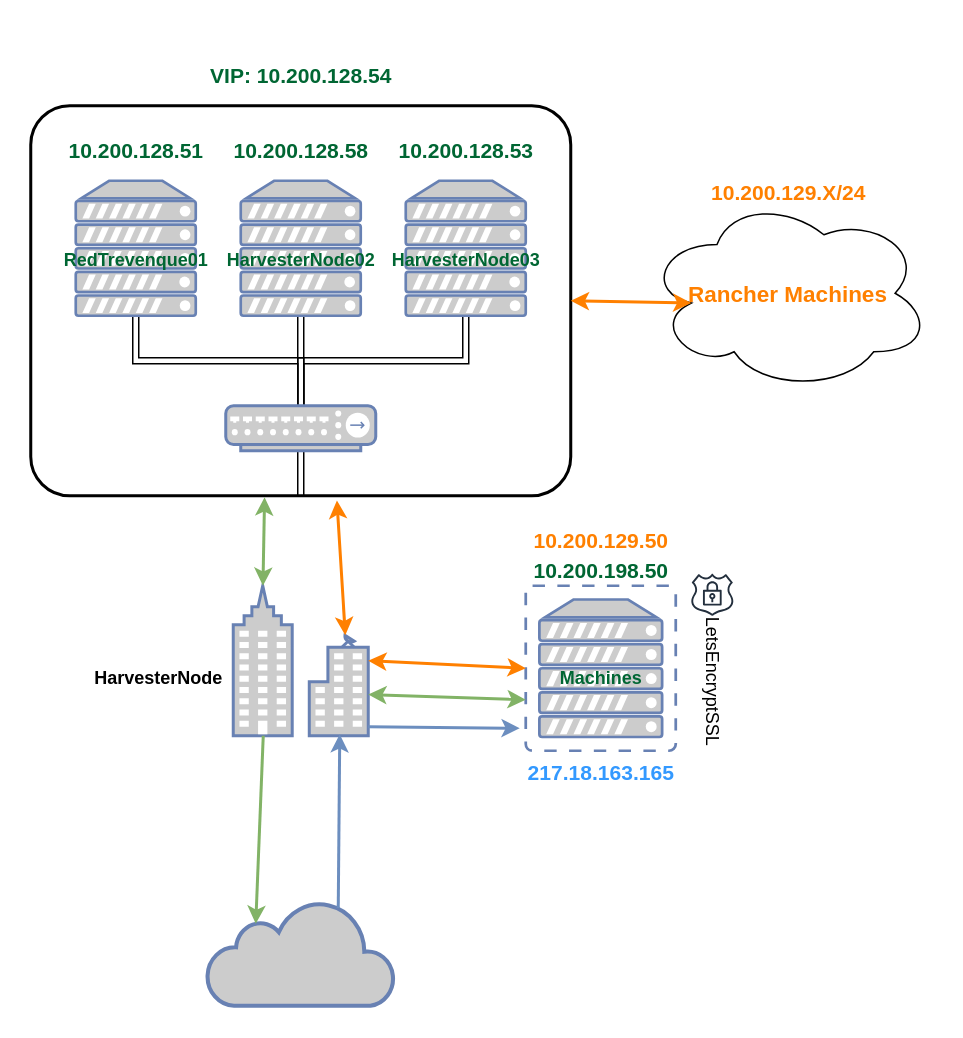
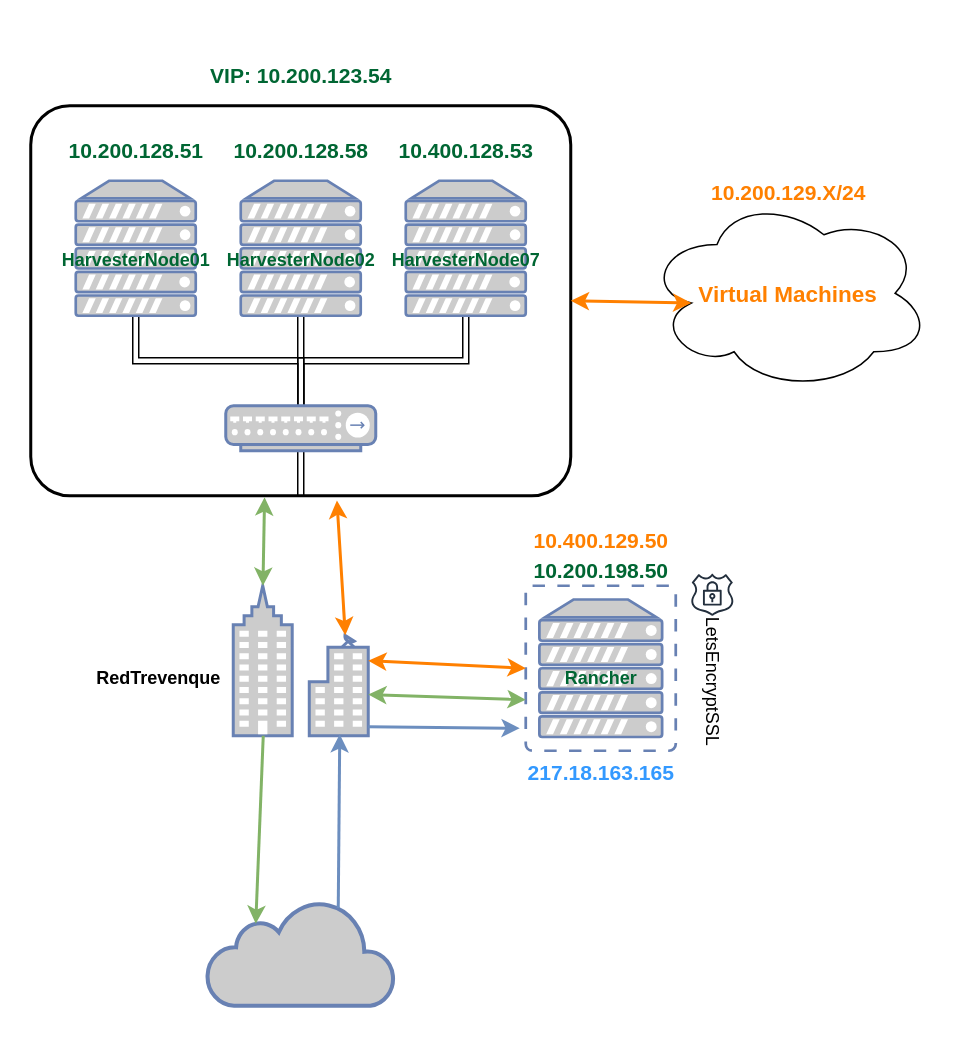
  <mxCell id="0" />
  <mxCell id="1" parent="0" />
  <mxCell id="2" value="" style="rounded=1;arcSize=10;dashed=0;fillColor=none;gradientColor=none;strokeWidth=2;" parent="1" vertex="1"><mxGeometry x="20" y="70" width="360" height="260" as="geometry" /></mxCell>
  <mxCell id="3" style="edgeStyle=orthogonalEdgeStyle;rounded=0;orthogonalLoop=1;jettySize=auto;html=1;exitX=0.5;exitY=1;exitDx=0;exitDy=0;exitPerimeter=0;shape=link;" parent="1" source="4" target="11" edge="1"><mxGeometry relative="1" as="geometry" /></mxCell>
  <mxCell id="4" value="" style="fontColor=#0066CC;verticalAlign=top;verticalLabelPosition=bottom;labelPosition=center;align=center;html=1;outlineConnect=0;fillColor=#CCCCCC;strokeColor=#6881B3;gradientColor=none;gradientDirection=north;strokeWidth=2;shape=mxgraph.networks.server;" parent="1" vertex="1"><mxGeometry x="50" y="120" width="80" height="90" as="geometry" /></mxCell>
  <mxCell id="5" style="edgeStyle=orthogonalEdgeStyle;rounded=0;orthogonalLoop=1;jettySize=auto;html=1;exitX=0.5;exitY=1;exitDx=0;exitDy=0;exitPerimeter=0;shape=link;" parent="1" source="6" edge="1"><mxGeometry relative="1" as="geometry"><mxPoint x="200" y="270" as="targetPoint" /></mxGeometry></mxCell>
  <mxCell id="6" value="" style="fontColor=#0066CC;verticalAlign=top;verticalLabelPosition=bottom;labelPosition=center;align=center;html=1;outlineConnect=0;fillColor=#CCCCCC;strokeColor=#6881B3;gradientColor=none;gradientDirection=north;strokeWidth=2;shape=mxgraph.networks.server;" parent="1" vertex="1"><mxGeometry x="160" y="120" width="80" height="90" as="geometry" /></mxCell>
  <mxCell id="7" style="edgeStyle=orthogonalEdgeStyle;rounded=0;orthogonalLoop=1;jettySize=auto;html=1;exitX=0.5;exitY=1;exitDx=0;exitDy=0;exitPerimeter=0;shape=link;" parent="1" source="8" target="11" edge="1"><mxGeometry relative="1" as="geometry" /></mxCell>
  <mxCell id="8" value="" style="fontColor=#0066CC;verticalAlign=top;verticalLabelPosition=bottom;labelPosition=center;align=center;html=1;outlineConnect=0;fillColor=#CCCCCC;strokeColor=#6881B3;gradientColor=none;gradientDirection=north;strokeWidth=2;shape=mxgraph.networks.server;" parent="1" vertex="1"><mxGeometry x="270" y="120" width="80" height="90" as="geometry" /></mxCell>
- <mxCell id="9" value="&lt;h3&gt;&lt;font color=&quot;#006633&quot;&gt;VIP: 10.200.128.54&lt;/font&gt;&lt;/h3&gt;" style="text;html=1;align=center;verticalAlign=middle;resizable=0;points=[];autosize=1;strokeColor=none;fillColor=none;" parent="1" vertex="1"><mxGeometry x="130" y="20" width="140" height="60" as="geometry" /></mxCell>
+ <mxCell id="9" value="&lt;h3&gt;&lt;font color=&quot;#006633&quot;&gt;VIP: 10.200.123.54&lt;/font&gt;&lt;/h3&gt;" style="text;html=1;align=center;verticalAlign=middle;resizable=0;points=[];autosize=1;strokeColor=none;fillColor=none;" parent="1" vertex="1"><mxGeometry x="130" y="20" width="140" height="60" as="geometry" /></mxCell>
  <mxCell id="10" style="edgeStyle=orthogonalEdgeStyle;rounded=0;orthogonalLoop=1;jettySize=auto;html=1;exitX=0.5;exitY=1;exitDx=0;exitDy=0;exitPerimeter=0;entryX=0.5;entryY=1;entryDx=0;entryDy=0;shape=link;" parent="1" source="11" target="2" edge="1"><mxGeometry relative="1" as="geometry" /></mxCell>
  <mxCell id="11" value="" style="fontColor=#0066CC;verticalAlign=top;verticalLabelPosition=bottom;labelPosition=center;align=center;html=1;outlineConnect=0;fillColor=#CCCCCC;strokeColor=#6881B3;gradientColor=none;gradientDirection=north;strokeWidth=2;shape=mxgraph.networks.hub;" parent="1" vertex="1"><mxGeometry x="150" y="270" width="100" height="30" as="geometry" /></mxCell>
  <mxCell id="12" value="&lt;h3&gt;&lt;font color=&quot;#006633&quot;&gt;10.200.128.51&lt;/font&gt;&lt;/h3&gt;" style="text;html=1;align=center;verticalAlign=middle;resizable=0;points=[];autosize=1;strokeColor=none;fillColor=none;" parent="1" vertex="1"><mxGeometry x="35" y="70" width="110" height="60" as="geometry" /></mxCell>
- <mxCell id="13" value="&lt;h3&gt;&lt;font color=&quot;#006633&quot;&gt;10.200.128.53&lt;/font&gt;&lt;/h3&gt;" style="text;html=1;align=center;verticalAlign=middle;resizable=0;points=[];autosize=1;strokeColor=none;fillColor=none;" parent="1" vertex="1"><mxGeometry x="255" y="70" width="110" height="60" as="geometry" /></mxCell>
+ <mxCell id="13" value="&lt;h3&gt;&lt;font color=&quot;#006633&quot;&gt;10.400.128.53&lt;/font&gt;&lt;/h3&gt;" style="text;html=1;align=center;verticalAlign=middle;resizable=0;points=[];autosize=1;strokeColor=none;fillColor=none;" parent="1" vertex="1"><mxGeometry x="255" y="70" width="110" height="60" as="geometry" /></mxCell>
  <mxCell id="14" value="&lt;h3&gt;&lt;font color=&quot;#006633&quot;&gt;10.200.128.58&lt;/font&gt;&lt;/h3&gt;" style="text;html=1;align=center;verticalAlign=middle;resizable=0;points=[];autosize=1;strokeColor=none;fillColor=none;" parent="1" vertex="1"><mxGeometry x="145" y="70" width="110" height="60" as="geometry" /></mxCell>
  <mxCell id="15" value="" style="fontColor=#0066CC;verticalAlign=top;verticalLabelPosition=bottom;labelPosition=center;align=center;html=1;outlineConnect=0;fillColor=#CCCCCC;strokeColor=#6881B3;gradientColor=none;gradientDirection=north;strokeWidth=2;shape=mxgraph.networks.business_center;" parent="1" vertex="1"><mxGeometry x="155" y="390" width="90" height="100" as="geometry" /></mxCell>
- <mxCell id="16" value="&lt;b&gt;HarvesterNode&lt;/b&gt;" style="text;html=1;align=center;verticalAlign=middle;resizable=0;points=[];autosize=1;strokeColor=none;fillColor=none;" parent="1" vertex="1"><mxGeometry x="50" y="437" width="110" height="30" as="geometry" /></mxCell>
+ <mxCell id="16" value="&lt;b&gt;RedTrevenque&lt;/b&gt;" style="text;html=1;align=center;verticalAlign=middle;resizable=0;points=[];autosize=1;strokeColor=none;fillColor=none;" parent="1" vertex="1"><mxGeometry x="50" y="437" width="110" height="30" as="geometry" /></mxCell>
  <mxCell id="17" value="" style="fontColor=#0066CC;verticalAlign=top;verticalLabelPosition=bottom;labelPosition=center;align=center;html=1;outlineConnect=0;fillColor=#CCCCCC;strokeColor=#6881B3;gradientColor=none;gradientDirection=north;strokeWidth=2;shape=mxgraph.networks.virtual_server;" parent="1" vertex="1"><mxGeometry x="350" y="390" width="100" height="110" as="geometry" /></mxCell>
- <mxCell id="18" value="&lt;b&gt;&lt;font color=&quot;#006633&quot;&gt;HarvesterNode03&lt;/font&gt;&lt;/b&gt;" style="text;html=1;align=center;verticalAlign=middle;resizable=0;points=[];autosize=1;strokeColor=none;fillColor=none;" parent="1" vertex="1"><mxGeometry x="250" y="158" width="120" height="30" as="geometry" /></mxCell>
+ <mxCell id="18" value="&lt;b&gt;&lt;font color=&quot;#006633&quot;&gt;HarvesterNode07&lt;/font&gt;&lt;/b&gt;" style="text;html=1;align=center;verticalAlign=middle;resizable=0;points=[];autosize=1;strokeColor=none;fillColor=none;" parent="1" vertex="1"><mxGeometry x="250" y="158" width="120" height="30" as="geometry" /></mxCell>
  <mxCell id="19" value="&lt;b&gt;&lt;font color=&quot;#006633&quot;&gt;HarvesterNode02&lt;/font&gt;&lt;/b&gt;" style="text;html=1;align=center;verticalAlign=middle;resizable=0;points=[];autosize=1;strokeColor=none;fillColor=none;" parent="1" vertex="1"><mxGeometry x="140" y="158" width="120" height="30" as="geometry" /></mxCell>
- <mxCell id="20" value="&lt;b&gt;&lt;font color=&quot;#006633&quot;&gt;RedTrevenque01&lt;/font&gt;&lt;/b&gt;" style="text;html=1;align=center;verticalAlign=middle;resizable=0;points=[];autosize=1;strokeColor=none;fillColor=none;" parent="1" vertex="1"><mxGeometry x="30" y="158" width="120" height="30" as="geometry" /></mxCell>
+ <mxCell id="20" value="&lt;b&gt;&lt;font color=&quot;#006633&quot;&gt;HarvesterNode01&lt;/font&gt;&lt;/b&gt;" style="text;html=1;align=center;verticalAlign=middle;resizable=0;points=[];autosize=1;strokeColor=none;fillColor=none;" parent="1" vertex="1"><mxGeometry x="30" y="158" width="120" height="30" as="geometry" /></mxCell>
  <mxCell id="21" value="" style="html=1;outlineConnect=0;fillColor=#CCCCCC;strokeColor=#6881B3;gradientColor=none;gradientDirection=north;strokeWidth=2;shape=mxgraph.networks.cloud;fontColor=#ffffff;" parent="1" vertex="1"><mxGeometry x="137.5" y="600" width="125" height="70" as="geometry" /></mxCell>
  <mxCell id="22" value="" style="endArrow=classic;html=1;rounded=0;fillColor=#dae8fc;strokeColor=#6c8ebf;strokeWidth=2;" parent="1" edge="1"><mxGeometry width="50" height="50" relative="1" as="geometry"><mxPoint x="245" y="484" as="sourcePoint" /><mxPoint x="346" y="485" as="targetPoint" /></mxGeometry></mxCell>
  <mxCell id="23" value="" style="endArrow=classic;html=1;rounded=0;entryX=0.26;entryY=0.22;entryDx=0;entryDy=0;entryPerimeter=0;strokeWidth=2;fillColor=#d5e8d4;strokeColor=#82b366;" parent="1" target="21" edge="1"><mxGeometry width="50" height="50" relative="1" as="geometry"><mxPoint x="175" y="490" as="sourcePoint" /><mxPoint x="110" y="520" as="targetPoint" /></mxGeometry></mxCell>
  <mxCell id="24" value="" style="endArrow=classic;html=1;rounded=0;exitX=0.7;exitY=0.07;exitDx=0;exitDy=0;exitPerimeter=0;strokeWidth=2;fillColor=#dae8fc;strokeColor=#6c8ebf;" parent="1" source="21" edge="1"><mxGeometry width="50" height="50" relative="1" as="geometry"><mxPoint x="270" y="580" as="sourcePoint" /><mxPoint x="226" y="489" as="targetPoint" /></mxGeometry></mxCell>
  <mxCell id="25" value="" style="endArrow=classic;startArrow=classic;html=1;rounded=0;entryX=0;entryY=0.5;entryDx=0;entryDy=0;entryPerimeter=0;strokeWidth=2;fillColor=#d5e8d4;strokeColor=#82b366;" parent="1" edge="1"><mxGeometry width="50" height="50" relative="1" as="geometry"><mxPoint x="245" y="462.5" as="sourcePoint" /><mxPoint x="350" y="466" as="targetPoint" /></mxGeometry></mxCell>
  <mxCell id="26" value="" style="endArrow=classic;startArrow=classic;html=1;rounded=0;strokeWidth=2;fillColor=#d5e8d4;strokeColor=#82b366;exitX=0.433;exitY=1.004;exitDx=0;exitDy=0;exitPerimeter=0;entryX=0.22;entryY=0;entryDx=0;entryDy=0;entryPerimeter=0;" parent="1" source="2" target="15" edge="1"><mxGeometry width="50" height="50" relative="1" as="geometry"><mxPoint x="240" y="370" as="sourcePoint" /><mxPoint x="345" y="373" as="targetPoint" /></mxGeometry></mxCell>
  <mxCell id="27" value="&lt;h3&gt;&lt;font color=&quot;#006633&quot;&gt;10.200.198.50&lt;/font&gt;&lt;/h3&gt;" style="text;html=1;align=center;verticalAlign=middle;resizable=0;points=[];autosize=1;strokeColor=none;fillColor=none;" parent="1" vertex="1"><mxGeometry x="345" y="350" width="110" height="60" as="geometry" /></mxCell>
- <mxCell id="28" value="&lt;b&gt;&lt;font color=&quot;#006633&quot;&gt;Machines&lt;/font&gt;&lt;/b&gt;" style="text;html=1;align=center;verticalAlign=middle;resizable=0;points=[];autosize=1;strokeColor=none;fillColor=none;" parent="1" vertex="1"><mxGeometry x="365" y="437" width="70" height="30" as="geometry" /></mxCell>
+ <mxCell id="28" value="&lt;b&gt;&lt;font color=&quot;#006633&quot;&gt;Rancher&lt;/font&gt;&lt;/b&gt;" style="text;html=1;align=center;verticalAlign=middle;resizable=0;points=[];autosize=1;strokeColor=none;fillColor=none;" parent="1" vertex="1"><mxGeometry x="365" y="437" width="70" height="30" as="geometry" /></mxCell>
  <mxCell id="29" value="&lt;h3&gt;&lt;font color=&quot;#3399ff&quot;&gt;217.18.163.165&lt;/font&gt;&lt;br&gt;&lt;/h3&gt;" style="text;html=1;align=center;verticalAlign=middle;resizable=0;points=[];autosize=1;strokeColor=none;fillColor=none;" parent="1" vertex="1"><mxGeometry x="340" y="485" width="120" height="60" as="geometry" /></mxCell>
  <mxCell id="30" value="" style="sketch=0;outlineConnect=0;fontColor=#232F3E;gradientColor=none;fillColor=#232F3D;strokeColor=none;dashed=0;verticalLabelPosition=bottom;verticalAlign=top;align=center;html=1;fontSize=12;fontStyle=0;aspect=fixed;pointerEvents=1;shape=mxgraph.aws4.ssl_padlock;" parent="1" vertex="1"><mxGeometry x="460" y="382" width="28.74" height="28" as="geometry" /></mxCell>
  <mxCell id="31" value="LetsEncryptSSL" style="text;html=1;align=center;verticalAlign=middle;resizable=0;points=[];autosize=1;strokeColor=none;fillColor=none;rotation=90;" parent="1" vertex="1"><mxGeometry x="419.37" y="439" width="110" height="30" as="geometry" /></mxCell>
- <mxCell id="32" value="&lt;b&gt;&lt;font color=&quot;#ff8000&quot; style=&quot;font-size: 15px;&quot;&gt;Rancher Machines&lt;/font&gt;&lt;/b&gt;" style="ellipse;shape=cloud;whiteSpace=wrap;html=1;" vertex="1" parent="1"><mxGeometry x="430" y="130" width="190" height="130" as="geometry" /></mxCell>
+ <mxCell id="32" value="&lt;b&gt;&lt;font color=&quot;#ff8000&quot; style=&quot;font-size: 15px;&quot;&gt;Virtual Machines&lt;/font&gt;&lt;/b&gt;" style="ellipse;shape=cloud;whiteSpace=wrap;html=1;" vertex="1" parent="1"><mxGeometry x="430" y="130" width="190" height="130" as="geometry" /></mxCell>
  <mxCell id="33" value="&lt;h3&gt;&lt;font color=&quot;#ff8000&quot;&gt;10.200.129.X/24&lt;/font&gt;&lt;/h3&gt;" style="text;html=1;align=center;verticalAlign=middle;resizable=0;points=[];autosize=1;strokeColor=none;fillColor=none;" vertex="1" parent="1"><mxGeometry x="460" y="98" width="130" height="60" as="geometry" /></mxCell>
  <mxCell id="34" value="" style="endArrow=classic;startArrow=classic;html=1;rounded=0;strokeWidth=2;fillColor=#d5e8d4;strokeColor=#FF8000;exitX=0.16;exitY=0.55;exitDx=0;exitDy=0;exitPerimeter=0;entryX=1;entryY=0.5;entryDx=0;entryDy=0;" edge="1" parent="1" source="32" target="2"><mxGeometry width="50" height="50" relative="1" as="geometry"><mxPoint x="410" y="240" as="sourcePoint" /><mxPoint x="410" y="300" as="targetPoint" /></mxGeometry></mxCell>
  <mxCell id="35" value="" style="endArrow=classic;startArrow=classic;html=1;rounded=0;strokeWidth=2;fillColor=#d5e8d4;strokeColor=#FF8000;exitX=0.83;exitY=0.33;exitDx=0;exitDy=0;exitPerimeter=0;entryX=0.567;entryY=1.012;entryDx=0;entryDy=0;entryPerimeter=0;" edge="1" parent="1" source="15" target="2"><mxGeometry width="50" height="50" relative="1" as="geometry"><mxPoint x="290" y="350" as="sourcePoint" /><mxPoint x="210" y="348" as="targetPoint" /></mxGeometry></mxCell>
  <mxCell id="36" value="" style="endArrow=classic;startArrow=classic;html=1;rounded=0;strokeWidth=2;fillColor=#d5e8d4;strokeColor=#FF8000;exitX=0;exitY=0.5;exitDx=0;exitDy=0;exitPerimeter=0;entryX=1;entryY=0.5;entryDx=0;entryDy=0;entryPerimeter=0;" edge="1" parent="1" source="17" target="15"><mxGeometry width="50" height="50" relative="1" as="geometry"><mxPoint x="290" y="430" as="sourcePoint" /><mxPoint x="210" y="428" as="targetPoint" /></mxGeometry></mxCell>
- <mxCell id="37" value="&lt;h3&gt;&lt;font color=&quot;#ff8000&quot;&gt;10.200.129.50&lt;/font&gt;&lt;/h3&gt;" style="text;html=1;align=center;verticalAlign=middle;resizable=0;points=[];autosize=1;strokeColor=none;fillColor=none;" vertex="1" parent="1"><mxGeometry x="345" y="330" width="110" height="60" as="geometry" /></mxCell>
+ <mxCell id="37" value="&lt;h3&gt;&lt;font color=&quot;#ff8000&quot;&gt;10.400.129.50&lt;/font&gt;&lt;/h3&gt;" style="text;html=1;align=center;verticalAlign=middle;resizable=0;points=[];autosize=1;strokeColor=none;fillColor=none;" vertex="1" parent="1"><mxGeometry x="345" y="330" width="110" height="60" as="geometry" /></mxCell>
